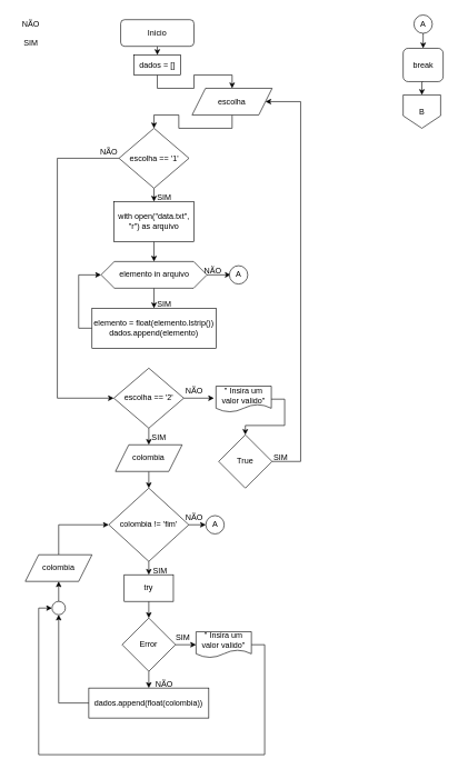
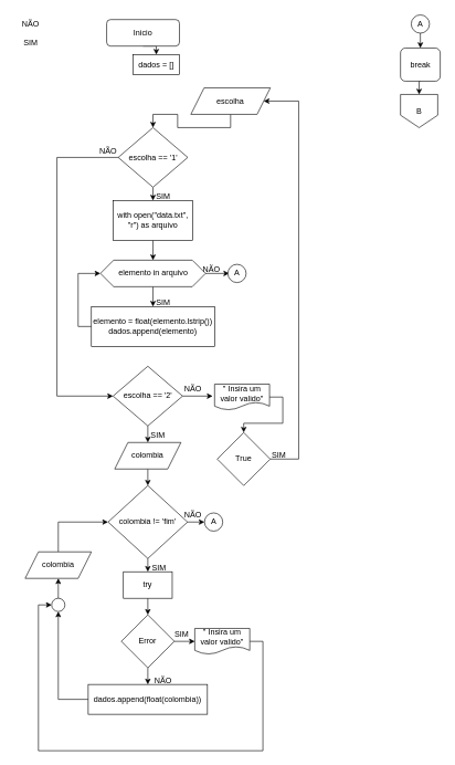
  <mxCell id="0" />
  <mxCell id="1" parent="0" />
  <mxCell id="2" style="edgeStyle=orthogonalEdgeStyle;rounded=0;orthogonalLoop=1;jettySize=auto;html=1;exitX=0.5;exitY=1;exitDx=0;exitDy=0;entryX=0.5;entryY=0;entryDx=0;entryDy=0;" edge="1" parent="1" source="3" target="7"><mxGeometry relative="1" as="geometry" /></mxCell>
- <mxCell id="3" value="Inicio" style="rounded=1;whiteSpace=wrap;html=1;" vertex="1" parent="1"><mxGeometry x="180" y="29" width="110" height="40" as="geometry" /></mxCell>
+ <mxCell id="3" value="Inicio" style="rounded=1;whiteSpace=wrap;html=1;" vertex="1" parent="1"><mxGeometry x="160" y="29" width="110" height="40" as="geometry" /></mxCell>
  <mxCell id="4" value="NÃO" style="text;html=1;align=center;verticalAlign=middle;resizable=0;points=[];autosize=1;strokeColor=none;fillColor=none;" vertex="1" parent="1"><mxGeometry y="20.75" width="50" height="30" as="geometry" x="20" /></mxCell>
  <mxCell id="5" value="SIM" style="text;html=1;align=center;verticalAlign=middle;resizable=0;points=[];autosize=1;strokeColor=none;fillColor=none;" vertex="1" parent="1"><mxGeometry x="25" y="49.5" width="40" height="30" as="geometry" /></mxCell>
- <mxCell id="6" style="edgeStyle=orthogonalEdgeStyle;rounded=0;orthogonalLoop=1;jettySize=auto;html=1;exitX=0.5;exitY=1;exitDx=0;exitDy=0;entryX=0.5;entryY=0;entryDx=0;entryDy=0;" edge="1" parent="1" source="7" target="9"><mxGeometry relative="1" as="geometry" /></mxCell>
  <mxCell id="7" value="dados = []" style="rounded=0;whiteSpace=wrap;html=1;" vertex="1" parent="1"><mxGeometry x="200.01" y="82" width="70" height="30" as="geometry" /></mxCell>
  <mxCell id="8" style="edgeStyle=orthogonalEdgeStyle;rounded=0;orthogonalLoop=1;jettySize=auto;html=1;exitX=0.5;exitY=1;exitDx=0;exitDy=0;entryX=0.5;entryY=0;entryDx=0;entryDy=0;" edge="1" parent="1" source="9" target="12"><mxGeometry relative="1" as="geometry" /></mxCell>
  <mxCell id="9" value="escolha" style="shape=parallelogram;perimeter=parallelogramPerimeter;whiteSpace=wrap;html=1;fixedSize=1;" vertex="1" parent="1"><mxGeometry x="287.2" y="132" width="120" height="40" as="geometry" /></mxCell>
  <mxCell id="10" style="edgeStyle=orthogonalEdgeStyle;rounded=0;orthogonalLoop=1;jettySize=auto;html=1;exitX=0.5;exitY=1;exitDx=0;exitDy=0;entryX=0.5;entryY=0;entryDx=0;entryDy=0;" edge="1" parent="1" source="12" target="14"><mxGeometry relative="1" as="geometry" /></mxCell>
  <mxCell id="11" style="edgeStyle=orthogonalEdgeStyle;rounded=0;orthogonalLoop=1;jettySize=auto;html=1;exitX=0;exitY=0.5;exitDx=0;exitDy=0;entryX=0;entryY=0.5;entryDx=0;entryDy=0;" edge="1" parent="1" source="12" target="23"><mxGeometry relative="1" as="geometry"><Array as="points"><mxPoint x="85" y="237" /><mxPoint x="85" y="597" /></Array></mxGeometry></mxCell>
  <mxCell id="12" value="escolha == '1'" style="rhombus;whiteSpace=wrap;html=1;" vertex="1" parent="1"><mxGeometry x="177.5" y="192" width="105" height="90" as="geometry" /></mxCell>
  <mxCell id="13" style="edgeStyle=orthogonalEdgeStyle;rounded=0;orthogonalLoop=1;jettySize=auto;html=1;exitX=0.5;exitY=1;exitDx=0;exitDy=0;entryX=0.5;entryY=0;entryDx=0;entryDy=0;" edge="1" parent="1" source="14" target="17"><mxGeometry relative="1" as="geometry" /></mxCell>
  <mxCell id="14" value="with open(&quot;data.txt&quot;, &quot;r&quot;) as arquivo" style="rounded=0;whiteSpace=wrap;html=1;" vertex="1" parent="1"><mxGeometry x="170" y="302" width="120" height="60" as="geometry" /></mxCell>
  <mxCell id="15" style="edgeStyle=orthogonalEdgeStyle;rounded=0;orthogonalLoop=1;jettySize=auto;html=1;exitX=0.5;exitY=1;exitDx=0;exitDy=0;entryX=0.5;entryY=0;entryDx=0;entryDy=0;" edge="1" parent="1" source="17" target="19"><mxGeometry relative="1" as="geometry" /></mxCell>
  <mxCell id="16" style="edgeStyle=orthogonalEdgeStyle;rounded=0;orthogonalLoop=1;jettySize=auto;html=1;exitX=1;exitY=0.5;exitDx=0;exitDy=0;" edge="1" parent="1" source="17"><mxGeometry relative="1" as="geometry"><mxPoint x="345" y="412" as="targetPoint" /></mxGeometry></mxCell>
  <mxCell id="17" value="elemento in arquivo" style="shape=hexagon;perimeter=hexagonPerimeter2;whiteSpace=wrap;html=1;fixedSize=1;" vertex="1" parent="1"><mxGeometry x="150.63" y="392" width="158.75" height="40" as="geometry" /></mxCell>
  <mxCell id="18" style="edgeStyle=orthogonalEdgeStyle;rounded=0;orthogonalLoop=1;jettySize=auto;html=1;exitX=0;exitY=0.5;exitDx=0;exitDy=0;entryX=0;entryY=0.5;entryDx=0;entryDy=0;" edge="1" parent="1" source="19" target="17"><mxGeometry relative="1" as="geometry" /></mxCell>
  <mxCell id="19" value="elemento = float(elemento.lstrip()) dados.append(elemento)" style="rounded=0;whiteSpace=wrap;html=1;" vertex="1" parent="1"><mxGeometry x="137.01" y="462" width="186" height="60" as="geometry" /></mxCell>
  <mxCell id="20" value="SIM" style="text;html=1;align=center;verticalAlign=middle;resizable=0;points=[];autosize=1;strokeColor=none;fillColor=none;" vertex="1" parent="1"><mxGeometry x="225" y="442" width="40" height="30" as="geometry" /></mxCell>
  <mxCell id="21" style="edgeStyle=orthogonalEdgeStyle;rounded=0;orthogonalLoop=1;jettySize=auto;html=1;exitX=0.5;exitY=1;exitDx=0;exitDy=0;entryX=0.5;entryY=0;entryDx=0;entryDy=0;" edge="1" parent="1" source="23" target="27"><mxGeometry relative="1" as="geometry" /></mxCell>
  <mxCell id="22" style="edgeStyle=orthogonalEdgeStyle;rounded=0;orthogonalLoop=1;jettySize=auto;html=1;exitX=1;exitY=0.5;exitDx=0;exitDy=0;" edge="1" parent="1" source="23"><mxGeometry relative="1" as="geometry"><mxPoint x="320" y="597" as="targetPoint" /></mxGeometry></mxCell>
  <mxCell id="23" value="escolha == '2'" style="rhombus;whiteSpace=wrap;html=1;" vertex="1" parent="1"><mxGeometry x="169.7" y="552" width="105" height="90" as="geometry" /></mxCell>
  <mxCell id="24" value="NÃO" style="text;html=1;align=center;verticalAlign=middle;resizable=0;points=[];autosize=1;strokeColor=none;fillColor=none;" vertex="1" parent="1"><mxGeometry x="137.01" y="212" width="50" height="30" as="geometry" /></mxCell>
  <mxCell id="25" value="SIM" style="text;html=1;align=center;verticalAlign=middle;resizable=0;points=[];autosize=1;strokeColor=none;fillColor=none;" vertex="1" parent="1"><mxGeometry x="225" y="282" width="40" height="30" as="geometry" /></mxCell>
  <mxCell id="26" style="edgeStyle=orthogonalEdgeStyle;rounded=0;orthogonalLoop=1;jettySize=auto;html=1;exitX=0.5;exitY=1;exitDx=0;exitDy=0;entryX=0.5;entryY=0;entryDx=0;entryDy=0;" edge="1" parent="1" source="27" target="30"><mxGeometry relative="1" as="geometry" /></mxCell>
  <mxCell id="27" value="colombia" style="shape=parallelogram;perimeter=parallelogramPerimeter;whiteSpace=wrap;html=1;fixedSize=1;" vertex="1" parent="1"><mxGeometry x="172.2" y="667" width="100" height="40" as="geometry" /></mxCell>
  <mxCell id="28" style="edgeStyle=orthogonalEdgeStyle;rounded=0;orthogonalLoop=1;jettySize=auto;html=1;exitX=1;exitY=0.5;exitDx=0;exitDy=0;entryX=0;entryY=0.5;entryDx=0;entryDy=0;" edge="1" parent="1" source="30" target="43"><mxGeometry relative="1" as="geometry" /></mxCell>
  <mxCell id="29" style="edgeStyle=orthogonalEdgeStyle;rounded=0;orthogonalLoop=1;jettySize=auto;html=1;exitX=0.5;exitY=1;exitDx=0;exitDy=0;entryX=0.5;entryY=0;entryDx=0;entryDy=0;" edge="1" parent="1" source="30" target="32"><mxGeometry relative="1" as="geometry" /></mxCell>
  <mxCell id="30" value="colombia != 'fim'" style="rhombus;whiteSpace=wrap;html=1;" vertex="1" parent="1"><mxGeometry x="162.2" y="732" width="120" height="110" as="geometry" /></mxCell>
  <mxCell id="31" style="edgeStyle=orthogonalEdgeStyle;rounded=0;orthogonalLoop=1;jettySize=auto;html=1;exitX=0.5;exitY=1;exitDx=0;exitDy=0;entryX=0.5;entryY=0;entryDx=0;entryDy=0;" edge="1" parent="1" source="32" target="35"><mxGeometry relative="1" as="geometry" /></mxCell>
  <mxCell id="32" value="try" style="rounded=0;whiteSpace=wrap;html=1;" vertex="1" parent="1"><mxGeometry x="185.33" y="862" width="73.74" height="40" as="geometry" /></mxCell>
  <mxCell id="33" style="edgeStyle=orthogonalEdgeStyle;rounded=0;orthogonalLoop=1;jettySize=auto;html=1;exitX=1;exitY=0.5;exitDx=0;exitDy=0;entryX=0;entryY=0.5;entryDx=0;entryDy=0;" edge="1" parent="1" source="35" target="55"><mxGeometry relative="1" as="geometry" /></mxCell>
  <mxCell id="34" style="edgeStyle=orthogonalEdgeStyle;rounded=0;orthogonalLoop=1;jettySize=auto;html=1;exitX=0.5;exitY=1;exitDx=0;exitDy=0;entryX=0.5;entryY=0;entryDx=0;entryDy=0;" edge="1" parent="1" source="35" target="59"><mxGeometry relative="1" as="geometry" /></mxCell>
  <mxCell id="35" value="Error" style="rhombus;whiteSpace=wrap;html=1;" vertex="1" parent="1"><mxGeometry x="182.2" y="927" width="80" height="80" as="geometry" /></mxCell>
  <mxCell id="36" value="SIM" style="text;html=1;align=center;verticalAlign=middle;resizable=0;points=[];autosize=1;strokeColor=none;fillColor=none;" vertex="1" parent="1"><mxGeometry x="253.12" y="942" width="40" height="30" as="geometry" /></mxCell>
  <mxCell id="37" style="edgeStyle=orthogonalEdgeStyle;rounded=0;orthogonalLoop=1;jettySize=auto;html=1;exitX=0.5;exitY=0;exitDx=0;exitDy=0;entryX=0;entryY=0.5;entryDx=0;entryDy=0;" edge="1" parent="1" source="38" target="30"><mxGeometry relative="1" as="geometry" /></mxCell>
  <mxCell id="38" value="colombia" style="shape=parallelogram;perimeter=parallelogramPerimeter;whiteSpace=wrap;html=1;fixedSize=1;" vertex="1" parent="1"><mxGeometry x="37.01" y="832" width="100" height="40" as="geometry" /></mxCell>
  <mxCell id="39" value="NÃO" style="text;html=1;align=center;verticalAlign=middle;resizable=0;points=[];autosize=1;strokeColor=none;fillColor=none;" vertex="1" parent="1"><mxGeometry x="220.01" y="1012" width="50" height="30" as="geometry" /></mxCell>
  <mxCell id="40" style="edgeStyle=orthogonalEdgeStyle;rounded=0;orthogonalLoop=1;jettySize=auto;html=1;exitX=0.5;exitY=1;exitDx=0;exitDy=0;entryX=0.5;entryY=0;entryDx=0;entryDy=0;" edge="1" parent="1" source="41" target="56"><mxGeometry relative="1" as="geometry" /></mxCell>
  <mxCell id="41" value="break" style="rounded=1;whiteSpace=wrap;html=1;" vertex="1" parent="1"><mxGeometry x="603.75" y="72" width="60" height="50" as="geometry" /></mxCell>
  <mxCell id="42" value="SIM" style="text;html=1;align=center;verticalAlign=middle;resizable=0;points=[];autosize=1;strokeColor=none;fillColor=none;" vertex="1" parent="1"><mxGeometry x="217.19" y="642" width="40" height="30" as="geometry" /></mxCell>
  <mxCell id="43" value="A" style="ellipse;whiteSpace=wrap;html=1;aspect=fixed;" vertex="1" parent="1"><mxGeometry x="307.81" y="773.25" width="27.5" height="27.5" as="geometry" /></mxCell>
  <mxCell id="44" value="A" style="ellipse;whiteSpace=wrap;html=1;aspect=fixed;" vertex="1" parent="1"><mxGeometry x="343.12" y="398.25" width="27.5" height="27.5" as="geometry" /></mxCell>
  <mxCell id="45" value="NÃO" style="text;html=1;align=center;verticalAlign=middle;resizable=0;points=[];autosize=1;strokeColor=none;fillColor=none;" vertex="1" parent="1"><mxGeometry x="293.12" y="392" width="50" height="30" as="geometry" /></mxCell>
  <mxCell id="46" value="NÃO" style="text;html=1;align=center;verticalAlign=middle;resizable=0;points=[];autosize=1;strokeColor=none;fillColor=none;" vertex="1" parent="1"><mxGeometry x="265.2" y="762" width="50" height="30" as="geometry" /></mxCell>
  <mxCell id="47" style="edgeStyle=orthogonalEdgeStyle;rounded=0;orthogonalLoop=1;jettySize=auto;html=1;exitX=0.5;exitY=1;exitDx=0;exitDy=0;entryX=0.5;entryY=0;entryDx=0;entryDy=0;" edge="1" parent="1" source="48" target="41"><mxGeometry relative="1" as="geometry" /></mxCell>
  <mxCell id="48" value="A" style="ellipse;whiteSpace=wrap;html=1;aspect=fixed;" vertex="1" parent="1"><mxGeometry x="620" y="22" width="27.5" height="27.5" as="geometry" /></mxCell>
  <mxCell id="49" style="edgeStyle=orthogonalEdgeStyle;rounded=0;orthogonalLoop=1;jettySize=auto;html=1;exitX=1;exitY=0.5;exitDx=0;exitDy=0;entryX=1;entryY=0.5;entryDx=0;entryDy=0;" edge="1" parent="1" source="50" target="9"><mxGeometry relative="1" as="geometry"><Array as="points"><mxPoint x="450" y="692" /><mxPoint x="450" y="152" /></Array></mxGeometry></mxCell>
  <mxCell id="50" value="True" style="rhombus;whiteSpace=wrap;html=1;" vertex="1" parent="1"><mxGeometry x="327" y="652" width="80" height="80" as="geometry" /></mxCell>
  <mxCell id="51" value="SIM" style="text;html=1;align=center;verticalAlign=middle;resizable=0;points=[];autosize=1;strokeColor=none;fillColor=none;" vertex="1" parent="1"><mxGeometry x="400" y="672" width="40" height="30" as="geometry" /></mxCell>
  <mxCell id="52" style="edgeStyle=orthogonalEdgeStyle;rounded=0;orthogonalLoop=1;jettySize=auto;html=1;exitX=1;exitY=0.5;exitDx=0;exitDy=0;entryX=0.5;entryY=0;entryDx=0;entryDy=0;" edge="1" parent="1" source="53" target="50"><mxGeometry relative="1" as="geometry" /></mxCell>
  <mxCell id="53" value="'' Insira um valor valido&quot;" style="shape=document;whiteSpace=wrap;html=1;boundedLbl=1;" vertex="1" parent="1"><mxGeometry x="323.01" y="579" width="83" height="39" as="geometry" /></mxCell>
  <mxCell id="54" style="edgeStyle=orthogonalEdgeStyle;rounded=0;orthogonalLoop=1;jettySize=auto;html=1;exitX=1;exitY=0.5;exitDx=0;exitDy=0;entryX=0;entryY=0.5;entryDx=0;entryDy=0;" edge="1" parent="1" source="55" target="61"><mxGeometry relative="1" as="geometry"><Array as="points"><mxPoint x="396" y="967" /><mxPoint x="396" y="1132" /><mxPoint x="57" y="1132" /><mxPoint x="57" y="912" /></Array></mxGeometry></mxCell>
  <mxCell id="55" value="'' Insira um valor valido&quot;" style="shape=document;whiteSpace=wrap;html=1;boundedLbl=1;" vertex="1" parent="1"><mxGeometry x="293.12" y="947.5" width="83" height="39" as="geometry" /></mxCell>
  <mxCell id="56" value="B" style="shape=offPageConnector;whiteSpace=wrap;html=1;" vertex="1" parent="1"><mxGeometry x="603.75" y="142" width="56.25" height="50" as="geometry" /></mxCell>
  <mxCell id="57" value="NÃO" style="text;html=1;align=center;verticalAlign=middle;resizable=0;points=[];autosize=1;strokeColor=none;fillColor=none;" vertex="1" parent="1"><mxGeometry x="265.2" y="572" width="50" height="30" as="geometry" /></mxCell>
  <mxCell id="58" style="edgeStyle=orthogonalEdgeStyle;rounded=0;orthogonalLoop=1;jettySize=auto;html=1;exitX=0;exitY=0.5;exitDx=0;exitDy=0;entryX=0.5;entryY=1;entryDx=0;entryDy=0;" edge="1" parent="1" source="59" target="61"><mxGeometry relative="1" as="geometry" /></mxCell>
  <mxCell id="59" value="dados.append(float(colombia))" style="rounded=0;whiteSpace=wrap;html=1;" vertex="1" parent="1"><mxGeometry x="132.2" y="1032" width="180" height="45" as="geometry" /></mxCell>
  <mxCell id="60" style="edgeStyle=orthogonalEdgeStyle;rounded=0;orthogonalLoop=1;jettySize=auto;html=1;exitX=0.5;exitY=0;exitDx=0;exitDy=0;entryX=0.5;entryY=1;entryDx=0;entryDy=0;" edge="1" parent="1" source="61" target="38"><mxGeometry relative="1" as="geometry" /></mxCell>
  <mxCell id="61" value="" style="ellipse;whiteSpace=wrap;html=1;aspect=fixed;" vertex="1" parent="1"><mxGeometry x="77.01" y="902" width="20" height="20" as="geometry" /></mxCell>
  <mxCell id="62" value="SIM" style="text;html=1;align=center;verticalAlign=middle;resizable=0;points=[];autosize=1;strokeColor=none;fillColor=none;" vertex="1" parent="1"><mxGeometry x="219.07" y="842" width="40" height="30" as="geometry" /></mxCell>
